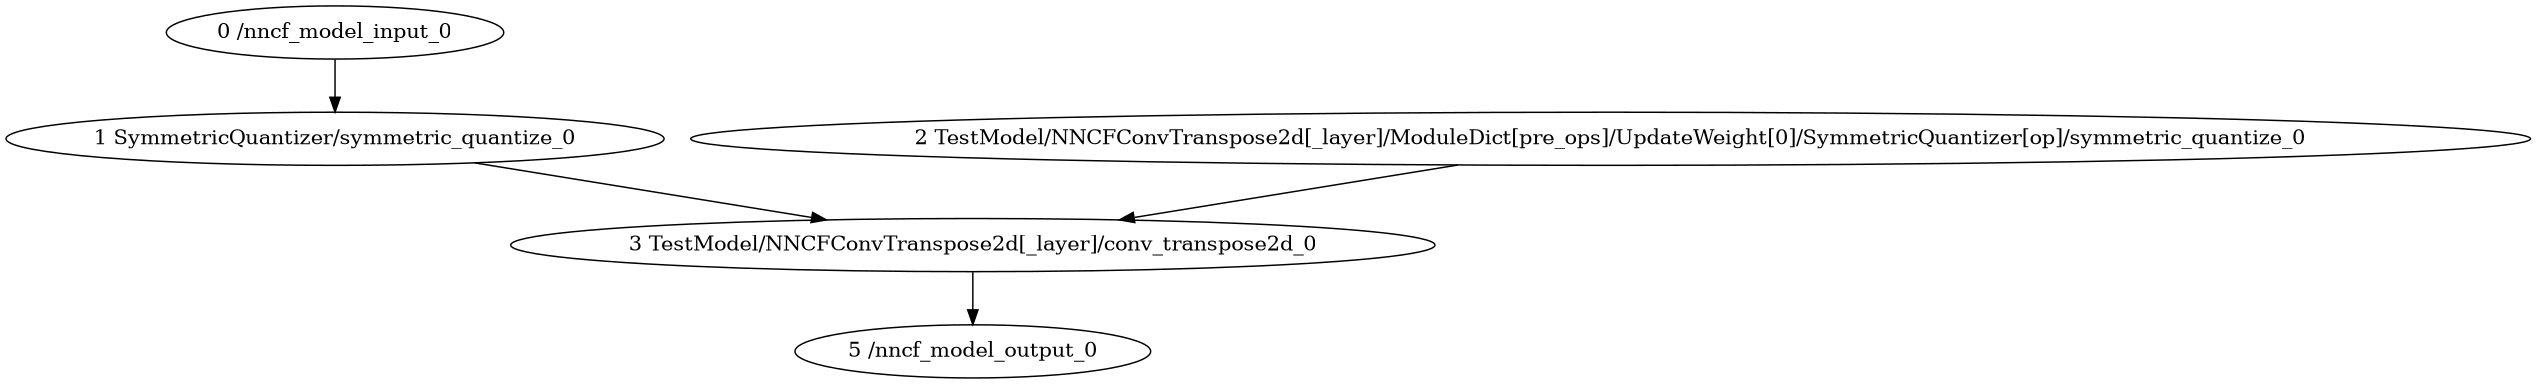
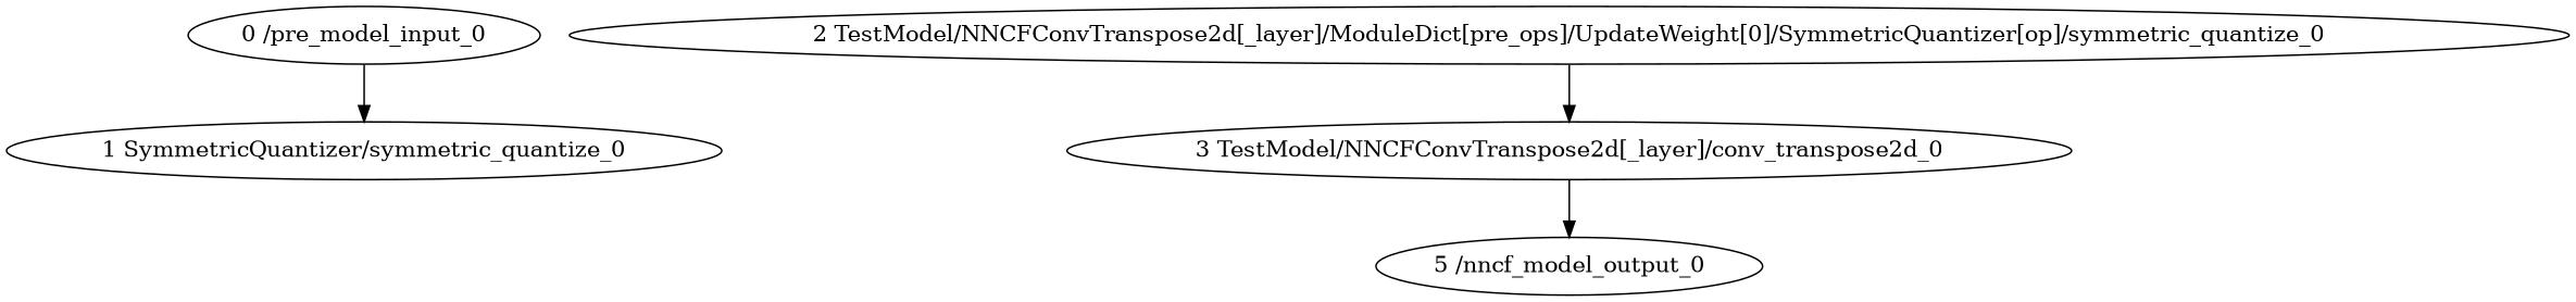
  strict digraph {
    node [type=symmetric_quantize]
-   "0 /nncf_model_input_0" [type=nncf_model_input]
+   "0 /nncf_model_input_0" [type=nncf_model_input label="0 /pre_model_input_0"]
    "1 SymmetricQuantizer/symmetric_quantize_0"
    "3 TestModel/NNCFConvTranspose2d[_layer]/conv_transpose2d_0" [type=conv_transpose2d]
    n4 [label="5 /nncf_model_output_0" type=nncf_model_output]
    "2 TestModel/NNCFConvTranspose2d[_layer]/ModuleDict[pre_ops]/UpdateWeight[0]/SymmetricQuantizer[op]/symmetric_quantize_0"
    "0 /nncf_model_input_0" -> "1 SymmetricQuantizer/symmetric_quantize_0"
-   "1 SymmetricQuantizer/symmetric_quantize_0" -> "3 TestModel/NNCFConvTranspose2d[_layer]/conv_transpose2d_0"
    "3 TestModel/NNCFConvTranspose2d[_layer]/conv_transpose2d_0" -> n4
    "2 TestModel/NNCFConvTranspose2d[_layer]/ModuleDict[pre_ops]/UpdateWeight[0]/SymmetricQuantizer[op]/symmetric_quantize_0" -> "3 TestModel/NNCFConvTranspose2d[_layer]/conv_transpose2d_0"
  }
